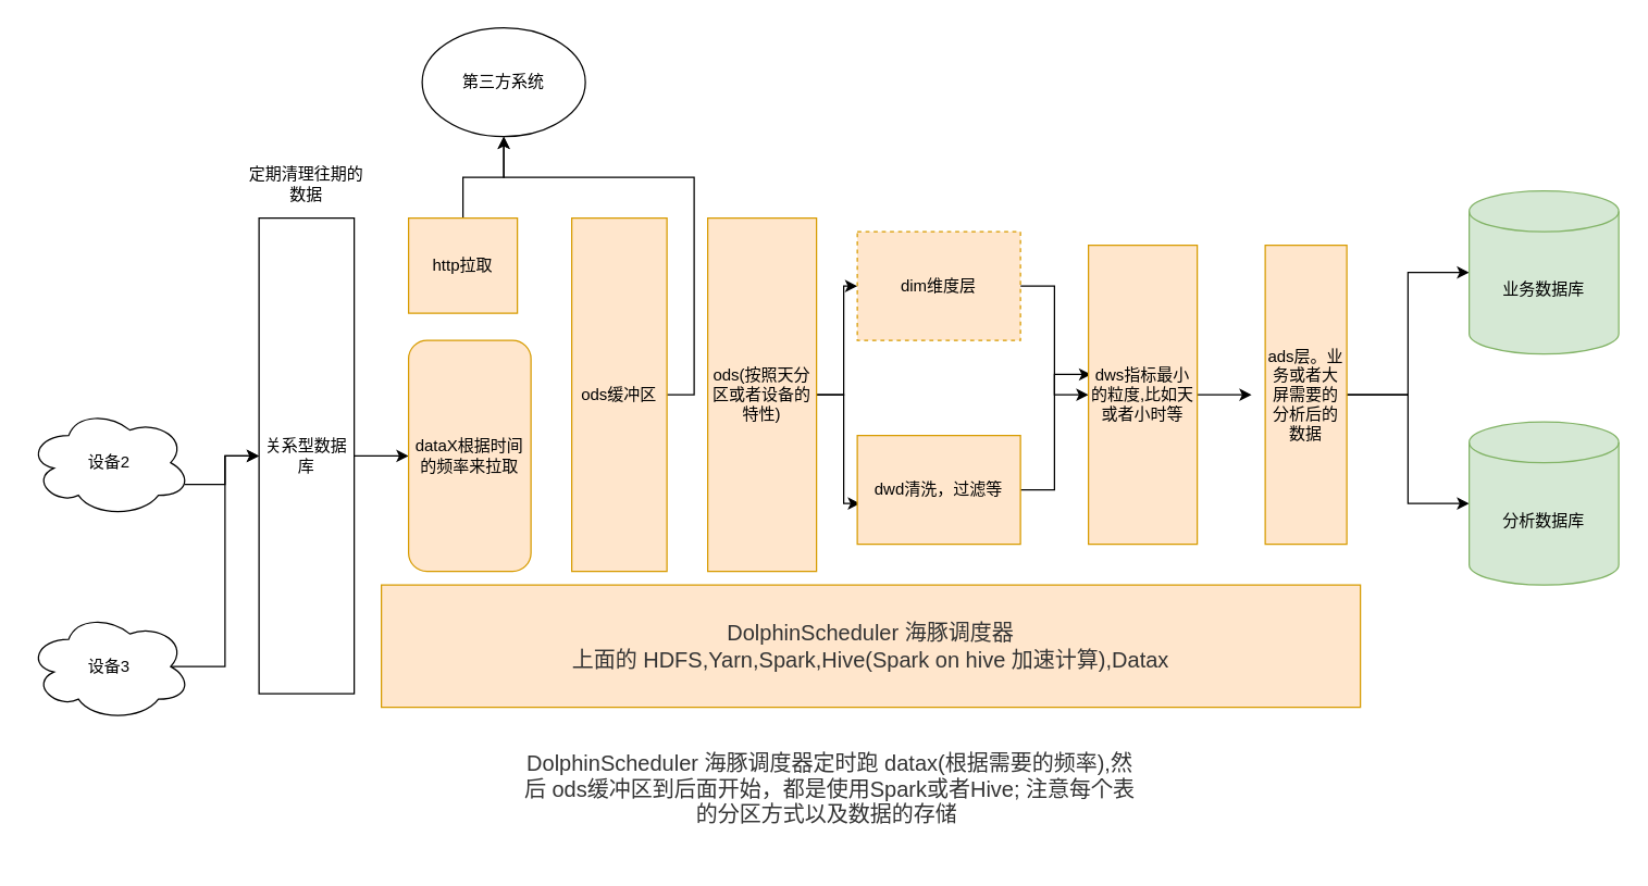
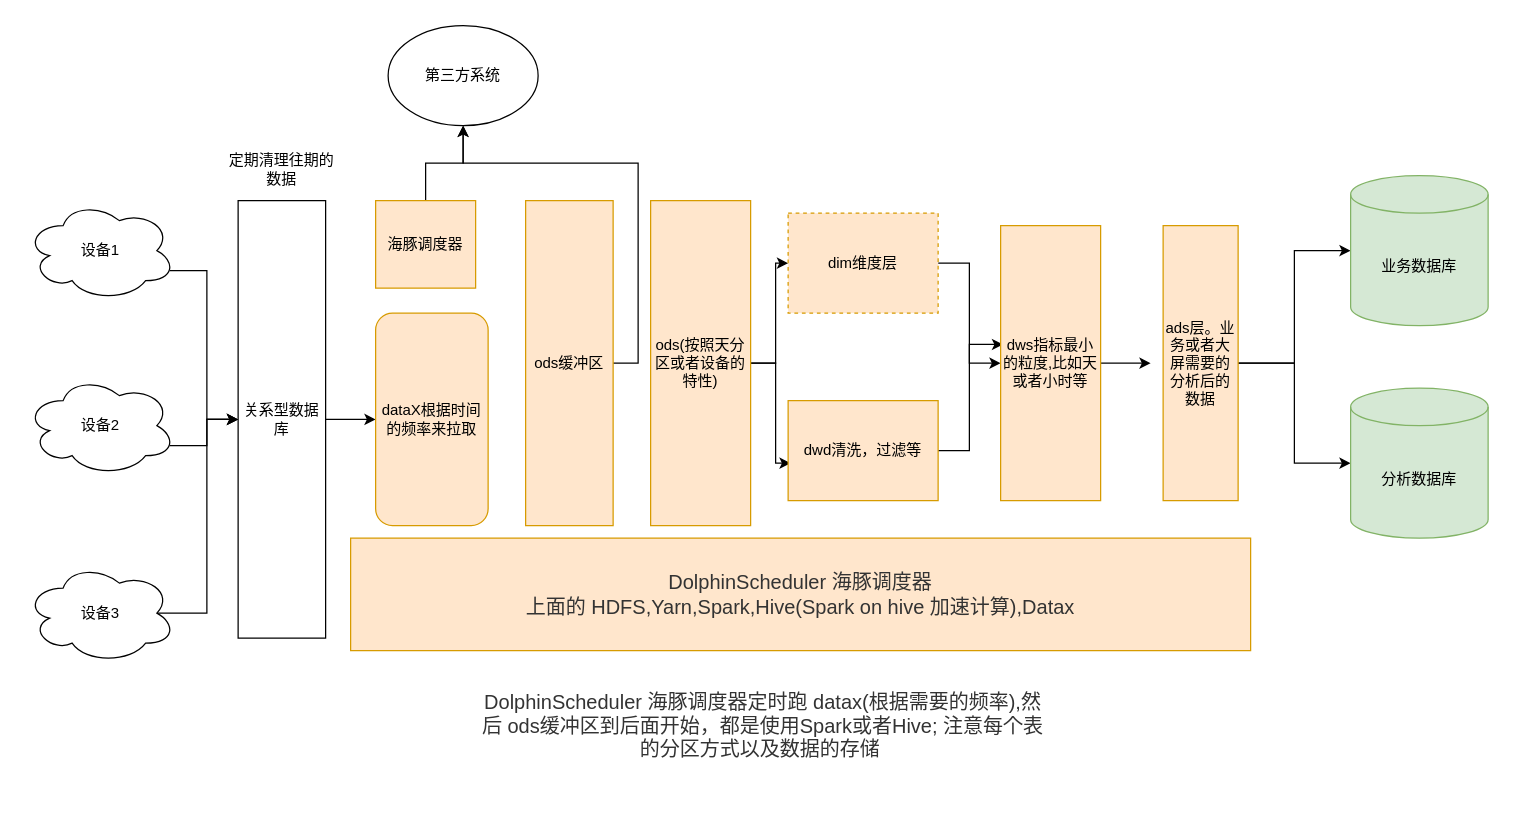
  <mxCell id="0" />
  <mxCell id="1" parent="0" />
+ <mxCell id="2" style="edgeStyle=orthogonalEdgeStyle;rounded=0;orthogonalLoop=1;jettySize=auto;html=1;exitX=0.96;exitY=0.7;exitDx=0;exitDy=0;exitPerimeter=0;" edge="1" parent="1" source="3" target="9"><mxGeometry relative="1" as="geometry" /></mxCell>
+ <mxCell id="3" value="设备1" style="ellipse;shape=cloud;whiteSpace=wrap;html=1;" vertex="1" parent="1"><mxGeometry y="160" width="120" height="80" as="geometry" x="20" /></mxCell>
  <mxCell id="4" style="edgeStyle=orthogonalEdgeStyle;rounded=0;orthogonalLoop=1;jettySize=auto;html=1;exitX=0.96;exitY=0.7;exitDx=0;exitDy=0;exitPerimeter=0;entryX=0;entryY=0.5;entryDx=0;entryDy=0;" edge="1" parent="1" source="5" target="9"><mxGeometry relative="1" as="geometry" /></mxCell>
  <mxCell id="5" value="设备2" style="ellipse;shape=cloud;whiteSpace=wrap;html=1;" vertex="1" parent="1"><mxGeometry y="300" width="120" height="80" as="geometry" x="20" /></mxCell>
  <mxCell id="6" style="edgeStyle=orthogonalEdgeStyle;rounded=0;orthogonalLoop=1;jettySize=auto;html=1;exitX=0.875;exitY=0.5;exitDx=0;exitDy=0;exitPerimeter=0;entryX=0;entryY=0.5;entryDx=0;entryDy=0;" edge="1" parent="1" source="7" target="9"><mxGeometry relative="1" as="geometry" /></mxCell>
  <mxCell id="7" value="设备3" style="ellipse;shape=cloud;whiteSpace=wrap;html=1;" vertex="1" parent="1"><mxGeometry y="450" width="120" height="80" as="geometry" x="20" /></mxCell>
  <mxCell id="8" style="edgeStyle=orthogonalEdgeStyle;rounded=0;orthogonalLoop=1;jettySize=auto;html=1;exitX=1;exitY=0.5;exitDx=0;exitDy=0;entryX=0;entryY=0.5;entryDx=0;entryDy=0;" edge="1" parent="1" source="9" target="11"><mxGeometry relative="1" as="geometry" /></mxCell>
  <mxCell id="9" value="关系型数据库" style="rounded=0;whiteSpace=wrap;html=1;" vertex="1" parent="1"><mxGeometry x="190" y="160" width="70" height="350" as="geometry" /></mxCell>
  <mxCell id="10" value="&lt;span style=&quot;color: rgb(51 , 51 , 51) ; font-family: &amp;#34;arial&amp;#34; , , &amp;#34;blinkmacsystemfont&amp;#34; , &amp;#34;segoe ui&amp;#34; , &amp;#34;roboto&amp;#34; , &amp;#34;oxygen&amp;#34; , &amp;#34;ubuntu&amp;#34; , &amp;#34;cantarell&amp;#34; , &amp;#34;fira sans&amp;#34; , &amp;#34;droid sans&amp;#34; , &amp;#34;helvetica neue&amp;#34; , sans-serif ; font-size: 16px&quot;&gt;DolphinScheduler 海豚调度器&lt;br&gt;上面的 HDFS,Yarn,Spark,Hive(Spark on hive 加速计算),Datax&lt;br&gt;&lt;/span&gt;" style="rounded=0;whiteSpace=wrap;html=1;fillColor=#ffe6cc;strokeColor=#d79b00;" vertex="1" parent="1"><mxGeometry x="280" y="430" width="720" height="90" as="geometry" /></mxCell>
  <mxCell id="11" value="dataX根据时间的频率来拉取" style="rounded=1;whiteSpace=wrap;html=1;fillColor=#ffe6cc;strokeColor=#d79b00;" vertex="1" parent="1"><mxGeometry x="300" y="250" width="90" height="170" as="geometry" /></mxCell>
  <mxCell id="12" value="第三方系统" style="ellipse;whiteSpace=wrap;html=1;" vertex="1" parent="1"><mxGeometry x="310" y="20" width="120" height="80" as="geometry" /></mxCell>
  <mxCell id="13" style="edgeStyle=orthogonalEdgeStyle;rounded=0;orthogonalLoop=1;jettySize=auto;html=1;exitX=0.5;exitY=0;exitDx=0;exitDy=0;entryX=0.5;entryY=1;entryDx=0;entryDy=0;" edge="1" parent="1" source="14" target="12"><mxGeometry relative="1" as="geometry" /></mxCell>
- <mxCell id="14" value="http拉取" style="rounded=0;whiteSpace=wrap;html=1;fillColor=#ffe6cc;strokeColor=#d79b00;" vertex="1" parent="1"><mxGeometry x="300" y="160" width="80" height="70" as="geometry" /></mxCell>
+ <mxCell id="14" value="海豚调度器" style="rounded=0;whiteSpace=wrap;html=1;fillColor=#ffe6cc;strokeColor=#d79b00;" vertex="1" parent="1"><mxGeometry x="300" y="160" width="80" height="70" as="geometry" /></mxCell>
  <mxCell id="15" style="edgeStyle=orthogonalEdgeStyle;rounded=0;orthogonalLoop=1;jettySize=auto;html=1;exitX=1;exitY=0.5;exitDx=0;exitDy=0;" edge="1" parent="1" source="16" target="12"><mxGeometry relative="1" as="geometry" /></mxCell>
  <mxCell id="16" value="ods缓冲区" style="rounded=0;whiteSpace=wrap;html=1;fillColor=#ffe6cc;strokeColor=#d79b00;" vertex="1" parent="1"><mxGeometry x="420" y="160" width="70" height="260" as="geometry" /></mxCell>
  <mxCell id="17" style="edgeStyle=orthogonalEdgeStyle;rounded=0;orthogonalLoop=1;jettySize=auto;html=1;exitX=1;exitY=0.5;exitDx=0;exitDy=0;entryX=0;entryY=0.5;entryDx=0;entryDy=0;" edge="1" parent="1" source="19" target="21"><mxGeometry relative="1" as="geometry" /></mxCell>
  <mxCell id="18" style="edgeStyle=orthogonalEdgeStyle;rounded=0;orthogonalLoop=1;jettySize=auto;html=1;exitX=1;exitY=0.5;exitDx=0;exitDy=0;entryX=0.017;entryY=0.625;entryDx=0;entryDy=0;entryPerimeter=0;" edge="1" parent="1" source="19" target="23"><mxGeometry relative="1" as="geometry" /></mxCell>
  <mxCell id="19" value="ods(按照天分区或者设备的特性)" style="rounded=0;whiteSpace=wrap;html=1;fillColor=#ffe6cc;strokeColor=#d79b00;" vertex="1" parent="1"><mxGeometry x="520" y="160" width="80" height="260" as="geometry" /></mxCell>
  <mxCell id="20" style="edgeStyle=orthogonalEdgeStyle;rounded=0;orthogonalLoop=1;jettySize=auto;html=1;exitX=1;exitY=0.5;exitDx=0;exitDy=0;entryX=0;entryY=0.5;entryDx=0;entryDy=0;" edge="1" parent="1" source="21" target="25"><mxGeometry relative="1" as="geometry" /></mxCell>
  <mxCell id="21" value="dim维度层" style="rounded=0;whiteSpace=wrap;html=1;fillColor=#ffe6cc;strokeColor=#d79b00;dashed=1;" vertex="1" parent="1"><mxGeometry x="630" y="170" width="120" height="80" as="geometry" /></mxCell>
  <mxCell id="22" style="edgeStyle=orthogonalEdgeStyle;rounded=0;orthogonalLoop=1;jettySize=auto;html=1;exitX=1;exitY=0.5;exitDx=0;exitDy=0;entryX=0.025;entryY=0.432;entryDx=0;entryDy=0;entryPerimeter=0;" edge="1" parent="1" source="23" target="25"><mxGeometry relative="1" as="geometry" /></mxCell>
  <mxCell id="23" value="dwd清洗，过滤等" style="rounded=0;whiteSpace=wrap;html=1;fillColor=#ffe6cc;strokeColor=#d79b00;" vertex="1" parent="1"><mxGeometry x="630" y="320" width="120" height="80" as="geometry" /></mxCell>
  <mxCell id="24" style="edgeStyle=orthogonalEdgeStyle;rounded=0;orthogonalLoop=1;jettySize=auto;html=1;exitX=1;exitY=0.5;exitDx=0;exitDy=0;" edge="1" parent="1" source="25"><mxGeometry relative="1" as="geometry"><mxPoint x="920" y="290" as="targetPoint" /></mxGeometry></mxCell>
  <mxCell id="25" value="dws指标最小的粒度,比如天或者小时等" style="rounded=0;whiteSpace=wrap;html=1;fillColor=#ffe6cc;strokeColor=#d79b00;" vertex="1" parent="1"><mxGeometry x="800" y="180" width="80" height="220" as="geometry" /></mxCell>
  <mxCell id="26" style="edgeStyle=orthogonalEdgeStyle;rounded=0;orthogonalLoop=1;jettySize=auto;html=1;exitX=1;exitY=0.5;exitDx=0;exitDy=0;" edge="1" parent="1" source="28" target="29"><mxGeometry relative="1" as="geometry" /></mxCell>
  <mxCell id="27" style="edgeStyle=orthogonalEdgeStyle;rounded=0;orthogonalLoop=1;jettySize=auto;html=1;exitX=1;exitY=0.5;exitDx=0;exitDy=0;" edge="1" parent="1" source="28" target="30"><mxGeometry relative="1" as="geometry" /></mxCell>
  <mxCell id="28" value="ads层。业务或者大屏需要的分析后的数据" style="rounded=0;whiteSpace=wrap;html=1;fillColor=#ffe6cc;strokeColor=#d79b00;" vertex="1" parent="1"><mxGeometry x="930" y="180" width="60" height="220" as="geometry" /></mxCell>
  <mxCell id="29" value="业务数据库" style="shape=cylinder3;whiteSpace=wrap;html=1;boundedLbl=1;backgroundOutline=1;size=15;fillColor=#d5e8d4;strokeColor=#82b366;" vertex="1" parent="1"><mxGeometry x="1080" y="140" width="110" height="120" as="geometry" /></mxCell>
  <mxCell id="30" value="分析数据库" style="shape=cylinder3;whiteSpace=wrap;html=1;boundedLbl=1;backgroundOutline=1;size=15;fillColor=#d5e8d4;strokeColor=#82b366;" vertex="1" parent="1"><mxGeometry x="1080" y="310" width="110" height="120" as="geometry" /></mxCell>
  <mxCell id="31" value="&lt;span style=&quot;color: rgb(51 , 51 , 51) ; font-size: 16px&quot;&gt;DolphinScheduler 海豚调度器定时跑 datax(根据需要的频率),然后 ods缓冲区到后面开始，都是使用Spark或者Hive; 注意每个表的分区方式以及数据的存储&amp;nbsp;&lt;/span&gt;" style="text;html=1;strokeColor=none;fillColor=none;align=center;verticalAlign=middle;whiteSpace=wrap;rounded=0;" vertex="1" parent="1"><mxGeometry x="380" y="530" width="460" height="100" as="geometry" /></mxCell>
  <mxCell id="32" value="定期清理往期的数据" style="text;html=1;strokeColor=none;fillColor=none;align=center;verticalAlign=middle;whiteSpace=wrap;rounded=0;" vertex="1" parent="1"><mxGeometry x="180" y="110" width="90" height="50" as="geometry" /></mxCell>
